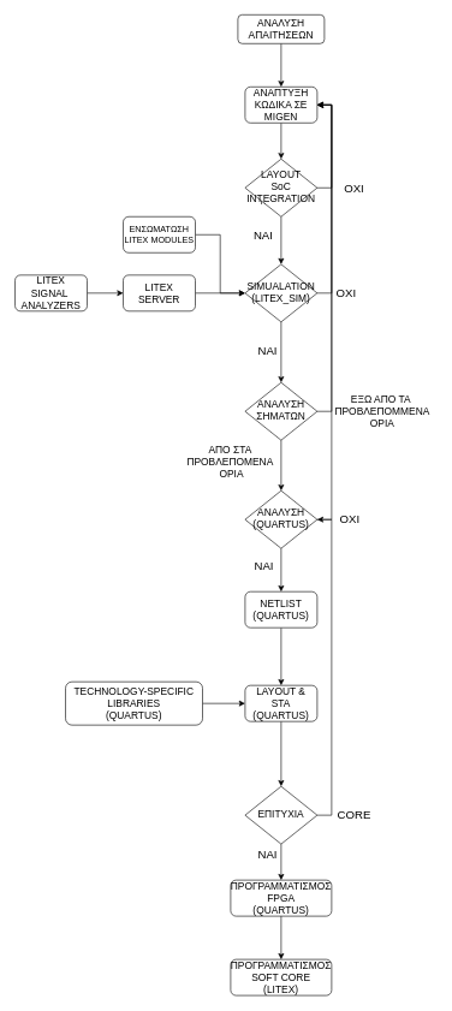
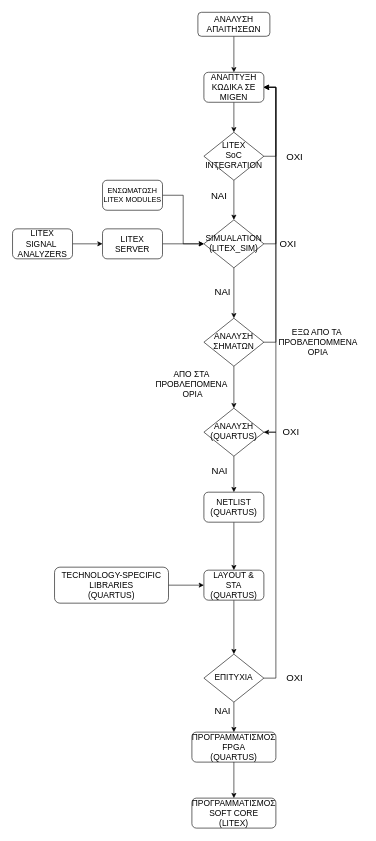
  <mxCell id="0" />
  <mxCell id="1" parent="0" />
  <mxCell id="2" style="edgeStyle=orthogonalEdgeStyle;rounded=0;orthogonalLoop=1;jettySize=auto;html=1;exitX=0.5;exitY=1;exitDx=0;exitDy=0;entryX=0.5;entryY=0;entryDx=0;entryDy=0;fontSize=14;" edge="1" parent="1" source="3" target="5"><mxGeometry relative="1" as="geometry" /></mxCell>
  <mxCell id="3" value="ΑΝΑΛΥΣΗ ΑΠΑΙΤΗΣΕΩΝ" style="rounded=1;whiteSpace=wrap;html=1;fontSize=14;glass=0;strokeWidth=1;shadow=0;" parent="1" vertex="1"><mxGeometry x="329" y="20" width="120" height="40" as="geometry" /></mxCell>
  <mxCell id="4" style="edgeStyle=orthogonalEdgeStyle;rounded=0;orthogonalLoop=1;jettySize=auto;html=1;exitX=0.5;exitY=1;exitDx=0;exitDy=0;entryX=0.5;entryY=0;entryDx=0;entryDy=0;fontSize=14;" edge="1" parent="1" source="5" target="42"><mxGeometry relative="1" as="geometry" /></mxCell>
  <mxCell id="5" value="ΑΝΑΠΤΥΞΗ ΚΩΔΙΚΑ ΣΕ MIGEN" style="rounded=1;whiteSpace=wrap;html=1;fontSize=14;glass=0;strokeWidth=1;shadow=0;" parent="1" vertex="1"><mxGeometry x="339" y="120" width="100" height="50" as="geometry" /></mxCell>
  <mxCell id="6" style="edgeStyle=orthogonalEdgeStyle;rounded=0;orthogonalLoop=1;jettySize=auto;html=1;exitX=1;exitY=0.5;exitDx=0;exitDy=0;entryX=0;entryY=0.5;entryDx=0;entryDy=0;fontSize=14;" edge="1" parent="1" source="7" target="13"><mxGeometry relative="1" as="geometry" /></mxCell>
  <mxCell id="7" value="ΕΝΣΩΜΑΤΩΣΗ&lt;br&gt;LITEX MODULES" style="rounded=1;whiteSpace=wrap;html=1;fontSize=12;glass=0;strokeWidth=1;shadow=0;" parent="1" vertex="1"><mxGeometry x="170" y="300" width="100" height="50" as="geometry" /></mxCell>
  <mxCell id="8" style="edgeStyle=orthogonalEdgeStyle;rounded=0;orthogonalLoop=1;jettySize=auto;html=1;exitX=0.5;exitY=1;exitDx=0;exitDy=0;entryX=0.5;entryY=0;entryDx=0;entryDy=0;fontSize=14;" edge="1" parent="1" source="10" target="16"><mxGeometry relative="1" as="geometry" /></mxCell>
  <mxCell id="9" style="edgeStyle=orthogonalEdgeStyle;rounded=0;orthogonalLoop=1;jettySize=auto;html=1;exitX=1;exitY=0.5;exitDx=0;exitDy=0;entryX=1;entryY=0.5;entryDx=0;entryDy=0;fontSize=14;" edge="1" parent="1" source="10" target="5"><mxGeometry relative="1" as="geometry" /></mxCell>
  <mxCell id="10" value="ΑΝΑΛΥΣΗ ΣΗΜΑΤΩΝ" style="rhombus;whiteSpace=wrap;html=1;shadow=0;fontFamily=Helvetica;fontSize=14;align=center;strokeWidth=1;spacing=6;spacingTop=-4;" parent="1" vertex="1"><mxGeometry x="339" y="530" width="100" height="80" as="geometry" /></mxCell>
  <mxCell id="11" style="edgeStyle=orthogonalEdgeStyle;rounded=0;orthogonalLoop=1;jettySize=auto;html=1;exitX=0.5;exitY=1;exitDx=0;exitDy=0;entryX=0.5;entryY=0;entryDx=0;entryDy=0;fontSize=14;" edge="1" parent="1" source="13" target="10"><mxGeometry relative="1" as="geometry" /></mxCell>
  <mxCell id="12" style="edgeStyle=orthogonalEdgeStyle;rounded=0;orthogonalLoop=1;jettySize=auto;html=1;exitX=1;exitY=0.5;exitDx=0;exitDy=0;entryX=1;entryY=0.5;entryDx=0;entryDy=0;fontSize=14;" edge="1" parent="1" source="13" target="5"><mxGeometry relative="1" as="geometry" /></mxCell>
  <mxCell id="13" value="SIMUALATION&lt;br style=&quot;font-size: 14px;&quot;&gt;(LITEX_SIM)" style="rhombus;whiteSpace=wrap;html=1;shadow=0;fontFamily=Helvetica;fontSize=14;align=center;strokeWidth=1;spacing=6;spacingTop=-4;" parent="1" vertex="1"><mxGeometry x="339" y="366" width="100" height="80" as="geometry" /></mxCell>
  <mxCell id="14" style="edgeStyle=orthogonalEdgeStyle;rounded=0;orthogonalLoop=1;jettySize=auto;html=1;exitX=0.5;exitY=1;exitDx=0;exitDy=0;entryX=0.5;entryY=0;entryDx=0;entryDy=0;fontSize=14;" edge="1" parent="1" source="16" target="18"><mxGeometry relative="1" as="geometry" /></mxCell>
  <mxCell id="15" style="edgeStyle=orthogonalEdgeStyle;rounded=0;orthogonalLoop=1;jettySize=auto;html=1;exitX=1;exitY=0.5;exitDx=0;exitDy=0;entryX=1;entryY=0.5;entryDx=0;entryDy=0;fontSize=14;" edge="1" parent="1" source="16" target="5"><mxGeometry relative="1" as="geometry" /></mxCell>
  <mxCell id="16" value="ΑΝΑΛΥΣΗ&lt;br style=&quot;font-size: 14px;&quot;&gt;(QUARTUS)" style="rhombus;whiteSpace=wrap;html=1;shadow=0;fontFamily=Helvetica;fontSize=14;align=center;strokeWidth=1;spacing=6;spacingTop=-4;" parent="1" vertex="1"><mxGeometry x="339" y="680" width="100" height="80" as="geometry" /></mxCell>
  <mxCell id="17" style="edgeStyle=orthogonalEdgeStyle;rounded=0;orthogonalLoop=1;jettySize=auto;html=1;exitX=0.5;exitY=1;exitDx=0;exitDy=0;entryX=0.5;entryY=0;entryDx=0;entryDy=0;fontSize=14;" edge="1" parent="1" source="18" target="20"><mxGeometry relative="1" as="geometry" /></mxCell>
  <mxCell id="18" value="NETLIST (QUARTUS)" style="rounded=1;whiteSpace=wrap;html=1;fontSize=14;glass=0;strokeWidth=1;shadow=0;" parent="1" vertex="1"><mxGeometry x="339" y="820" width="100" height="50" as="geometry" /></mxCell>
  <mxCell id="19" style="edgeStyle=orthogonalEdgeStyle;rounded=0;orthogonalLoop=1;jettySize=auto;html=1;exitX=0.5;exitY=1;exitDx=0;exitDy=0;entryX=0.5;entryY=0;entryDx=0;entryDy=0;fontSize=14;" edge="1" parent="1" source="20" target="23"><mxGeometry relative="1" as="geometry" /></mxCell>
  <mxCell id="20" value="LAYOUT &amp;amp; STA&lt;br style=&quot;font-size: 14px;&quot;&gt;(QUARTUS)" style="rounded=1;whiteSpace=wrap;html=1;fontSize=14;glass=0;strokeWidth=1;shadow=0;" parent="1" vertex="1"><mxGeometry x="339" y="950" width="100" height="50" as="geometry" /></mxCell>
  <mxCell id="21" style="edgeStyle=orthogonalEdgeStyle;rounded=0;orthogonalLoop=1;jettySize=auto;html=1;exitX=0.5;exitY=1;exitDx=0;exitDy=0;entryX=0.5;entryY=0;entryDx=0;entryDy=0;fontSize=14;" edge="1" parent="1" source="23" target="25"><mxGeometry relative="1" as="geometry" /></mxCell>
  <mxCell id="22" style="edgeStyle=orthogonalEdgeStyle;rounded=0;orthogonalLoop=1;jettySize=auto;html=1;exitX=1;exitY=0.5;exitDx=0;exitDy=0;entryX=1;entryY=0.5;entryDx=0;entryDy=0;fontSize=14;" edge="1" parent="1" source="23" target="16"><mxGeometry relative="1" as="geometry" /></mxCell>
  <mxCell id="23" value="ΕΠΙΤΥΧΙΑ" style="rhombus;whiteSpace=wrap;html=1;shadow=0;fontFamily=Helvetica;fontSize=14;align=center;strokeWidth=1;spacing=6;spacingTop=-4;" parent="1" vertex="1"><mxGeometry x="339" y="1090" width="100" height="80" as="geometry" /></mxCell>
  <mxCell id="24" style="edgeStyle=orthogonalEdgeStyle;rounded=0;orthogonalLoop=1;jettySize=auto;html=1;exitX=0.5;exitY=1;exitDx=0;exitDy=0;fontSize=14;" edge="1" parent="1" source="25" target="26"><mxGeometry relative="1" as="geometry" /></mxCell>
  <mxCell id="25" value="ΠΡΟΓΡΑΜΜΑΤΙΣΜΟΣ&lt;br style=&quot;font-size: 14px;&quot;&gt;FPGA&lt;br style=&quot;font-size: 14px;&quot;&gt;(QUARTUS)" style="rounded=1;whiteSpace=wrap;html=1;fontSize=14;glass=0;strokeWidth=1;shadow=0;" parent="1" vertex="1"><mxGeometry x="319" y="1220" width="140" height="50" as="geometry" /></mxCell>
  <mxCell id="26" value="ΠΡΟΓΡΑΜΜΑΤΙΣΜΟΣ&lt;br style=&quot;font-size: 14px;&quot;&gt;SOFT CORE&lt;br style=&quot;font-size: 14px;&quot;&gt;(LITEX)" style="rounded=1;whiteSpace=wrap;html=1;fontSize=14;glass=0;strokeWidth=1;shadow=0;" parent="1" vertex="1"><mxGeometry x="319" y="1330" width="140" height="50" as="geometry" /></mxCell>
- <mxCell id="27" value="CORE" style="text;html=1;align=center;verticalAlign=middle;resizable=0;points=[];autosize=1;strokeColor=none;fillColor=none;fontSize=16;" parent="1" vertex="1"><mxGeometry x="465" y="1115" width="50" height="30" as="geometry" /></mxCell>
+ <mxCell id="27" value="OXI" style="text;html=1;align=center;verticalAlign=middle;resizable=0;points=[];autosize=1;strokeColor=none;fillColor=none;fontSize=16;" parent="1" vertex="1"><mxGeometry x="465" y="1115" width="50" height="30" as="geometry" /></mxCell>
  <mxCell id="28" value="ΝΑΙ" style="text;html=1;align=center;verticalAlign=middle;resizable=0;points=[];autosize=1;strokeColor=none;fillColor=none;" parent="1" vertex="1"><mxGeometry x="350" y="265" width="40" height="30" as="geometry" /></mxCell>
  <mxCell id="29" value="ΟΧΙ" style="text;html=1;align=center;verticalAlign=middle;resizable=0;points=[];autosize=1;strokeColor=none;fillColor=none;fontSize=16;" parent="1" vertex="1"><mxGeometry x="459" y="705" width="50" height="30" as="geometry" /></mxCell>
  <mxCell id="30" value="ΝΑΙ" style="text;html=1;align=center;verticalAlign=middle;resizable=0;points=[];autosize=1;strokeColor=none;fillColor=none;fontSize=16;" parent="1" vertex="1"><mxGeometry x="345" y="470" width="50" height="30" as="geometry" /></mxCell>
  <mxCell id="31" value="ΑΠΟ ΣΤΑ&amp;nbsp;&lt;br style=&quot;font-size: 14px;&quot;&gt;ΠΡΟΒΛΕΠΟΜΕΝΑ&amp;nbsp;&lt;br style=&quot;font-size: 14px;&quot;&gt;ΟΡΙΑ" style="text;html=1;align=center;verticalAlign=middle;resizable=0;points=[];autosize=1;strokeColor=none;fillColor=none;fontSize=14;" parent="1" vertex="1"><mxGeometry x="245" y="610" width="150" height="60" as="geometry" /></mxCell>
  <mxCell id="32" value="ΕΞΩ ΑΠΟ ΤΑ&amp;nbsp;&lt;br style=&quot;font-size: 14px;&quot;&gt;ΠΡΟΒΛΕΠΟΜΜΕΝΑ&lt;br style=&quot;font-size: 14px;&quot;&gt;ΟΡΙΑ" style="text;html=1;align=center;verticalAlign=middle;resizable=0;points=[];autosize=1;strokeColor=none;fillColor=none;fontSize=14;" parent="1" vertex="1"><mxGeometry x="454" y="540" width="150" height="60" as="geometry" /></mxCell>
  <mxCell id="33" value="ΟΧΙ" style="text;html=1;align=center;verticalAlign=middle;resizable=0;points=[];autosize=1;strokeColor=none;fillColor=none;fontSize=16;" parent="1" vertex="1"><mxGeometry x="454" y="391" width="50" height="30" as="geometry" /></mxCell>
  <mxCell id="34" value="NAI" style="text;html=1;align=center;verticalAlign=middle;resizable=0;points=[];autosize=1;strokeColor=none;fillColor=none;fontSize=16;" parent="1" vertex="1"><mxGeometry x="340" y="770" width="50" height="30" as="geometry" /></mxCell>
  <mxCell id="35" value="ΝΑΙ" style="text;html=1;align=center;verticalAlign=middle;resizable=0;points=[];autosize=1;strokeColor=none;fillColor=none;fontSize=16;" parent="1" vertex="1"><mxGeometry x="345" y="1170" width="50" height="30" as="geometry" /></mxCell>
  <mxCell id="36" style="edgeStyle=orthogonalEdgeStyle;rounded=0;orthogonalLoop=1;jettySize=auto;html=1;exitX=1;exitY=0.5;exitDx=0;exitDy=0;entryX=0;entryY=0.5;entryDx=0;entryDy=0;fontSize=14;" edge="1" parent="1" source="37" target="39"><mxGeometry relative="1" as="geometry" /></mxCell>
  <mxCell id="37" value="LITEX&lt;br style=&quot;font-size: 14px;&quot;&gt;SIGNAL&amp;nbsp;&lt;br style=&quot;font-size: 14px;&quot;&gt;ANALYZERS" style="rounded=1;whiteSpace=wrap;html=1;fontSize=14;glass=0;strokeWidth=1;shadow=0;" parent="1" vertex="1"><mxGeometry x="20" y="381" width="100" height="50" as="geometry" /></mxCell>
  <mxCell id="38" style="edgeStyle=orthogonalEdgeStyle;rounded=0;orthogonalLoop=1;jettySize=auto;html=1;exitX=1;exitY=0.5;exitDx=0;exitDy=0;fontSize=14;" edge="1" parent="1" source="39" target="13"><mxGeometry relative="1" as="geometry" /></mxCell>
  <mxCell id="39" value="LITEX SERVER" style="rounded=1;whiteSpace=wrap;html=1;fontSize=14;glass=0;strokeWidth=1;shadow=0;" parent="1" vertex="1"><mxGeometry x="170" y="381" width="100" height="50" as="geometry" /></mxCell>
  <mxCell id="40" style="edgeStyle=orthogonalEdgeStyle;rounded=0;orthogonalLoop=1;jettySize=auto;html=1;exitX=0.5;exitY=1;exitDx=0;exitDy=0;entryX=0.5;entryY=0;entryDx=0;entryDy=0;fontSize=14;" edge="1" parent="1" source="42" target="13"><mxGeometry relative="1" as="geometry" /></mxCell>
  <mxCell id="41" style="edgeStyle=orthogonalEdgeStyle;rounded=0;orthogonalLoop=1;jettySize=auto;html=1;exitX=1;exitY=0.5;exitDx=0;exitDy=0;entryX=1;entryY=0.5;entryDx=0;entryDy=0;fontSize=14;" edge="1" parent="1" source="42" target="5"><mxGeometry relative="1" as="geometry" /></mxCell>
- <mxCell id="42" value="LAYOUT&lt;br style=&quot;font-size: 14px;&quot;&gt;SoC&lt;br style=&quot;font-size: 14px;&quot;&gt;INTEGRATION" style="rhombus;whiteSpace=wrap;html=1;shadow=0;fontFamily=Helvetica;fontSize=14;align=center;strokeWidth=1;spacing=6;spacingTop=-4;" parent="1" vertex="1"><mxGeometry x="339" y="220" width="100" height="80" as="geometry" /></mxCell>
+ <mxCell id="42" value="LITEX&lt;br style=&quot;font-size: 14px;&quot;&gt;SoC&lt;br style=&quot;font-size: 14px;&quot;&gt;INTEGRATION" style="rhombus;whiteSpace=wrap;html=1;shadow=0;fontFamily=Helvetica;fontSize=14;align=center;strokeWidth=1;spacing=6;spacingTop=-4;" parent="1" vertex="1"><mxGeometry x="339" y="220" width="100" height="80" as="geometry" /></mxCell>
  <mxCell id="43" style="edgeStyle=orthogonalEdgeStyle;rounded=0;orthogonalLoop=1;jettySize=auto;html=1;exitX=1;exitY=0.5;exitDx=0;exitDy=0;entryX=0;entryY=0.5;entryDx=0;entryDy=0;fontSize=14;" edge="1" parent="1" source="44" target="20"><mxGeometry relative="1" as="geometry" /></mxCell>
  <mxCell id="44" value="TECHNOLOGY-SPECIFIC LIBRARIES&lt;br&gt;(QUARTUS)" style="rounded=1;whiteSpace=wrap;html=1;fontSize=14;" vertex="1" parent="1"><mxGeometry x="90" y="945" width="190" height="60" as="geometry" /></mxCell>
  <mxCell id="45" value="ΟΧΙ" style="text;html=1;align=center;verticalAlign=middle;resizable=0;points=[];autosize=1;strokeColor=none;fillColor=none;fontSize=16;" vertex="1" parent="1"><mxGeometry x="465" y="245" width="50" height="30" as="geometry" /></mxCell>
  <mxCell id="46" value="ΝΑΙ" style="text;html=1;align=center;verticalAlign=middle;resizable=0;points=[];autosize=1;strokeColor=none;fillColor=none;fontSize=16;" vertex="1" parent="1"><mxGeometry x="339" y="310" width="50" height="30" as="geometry" /></mxCell>
